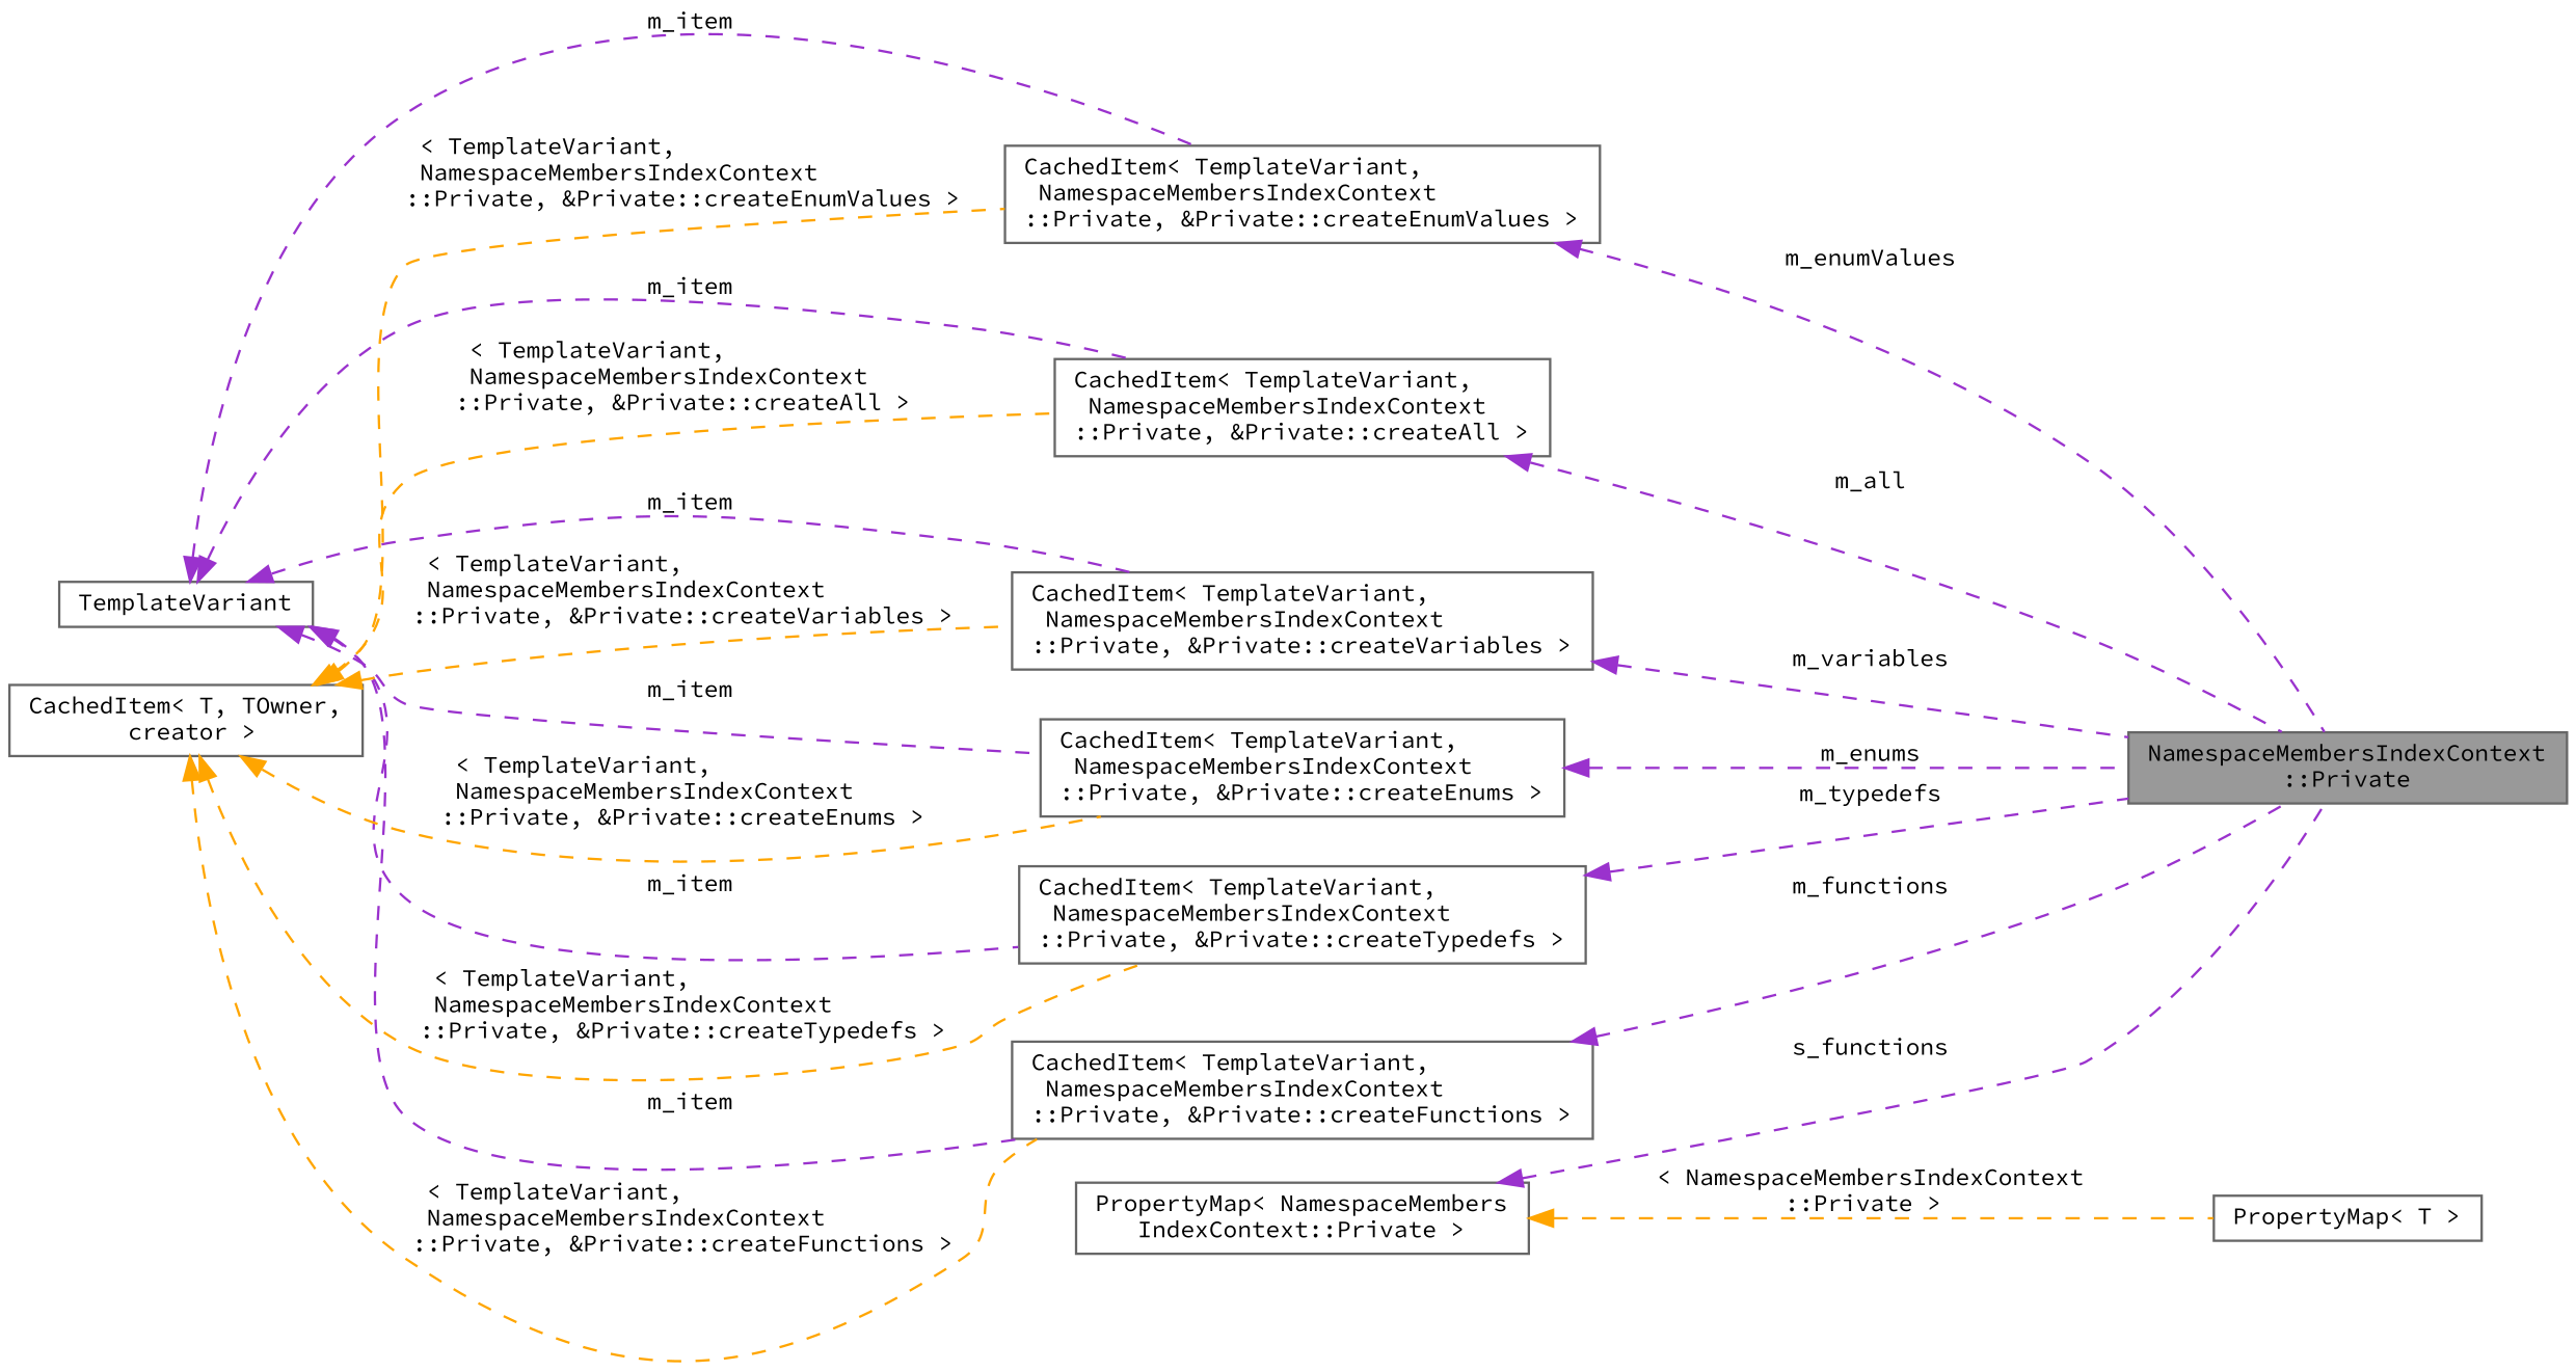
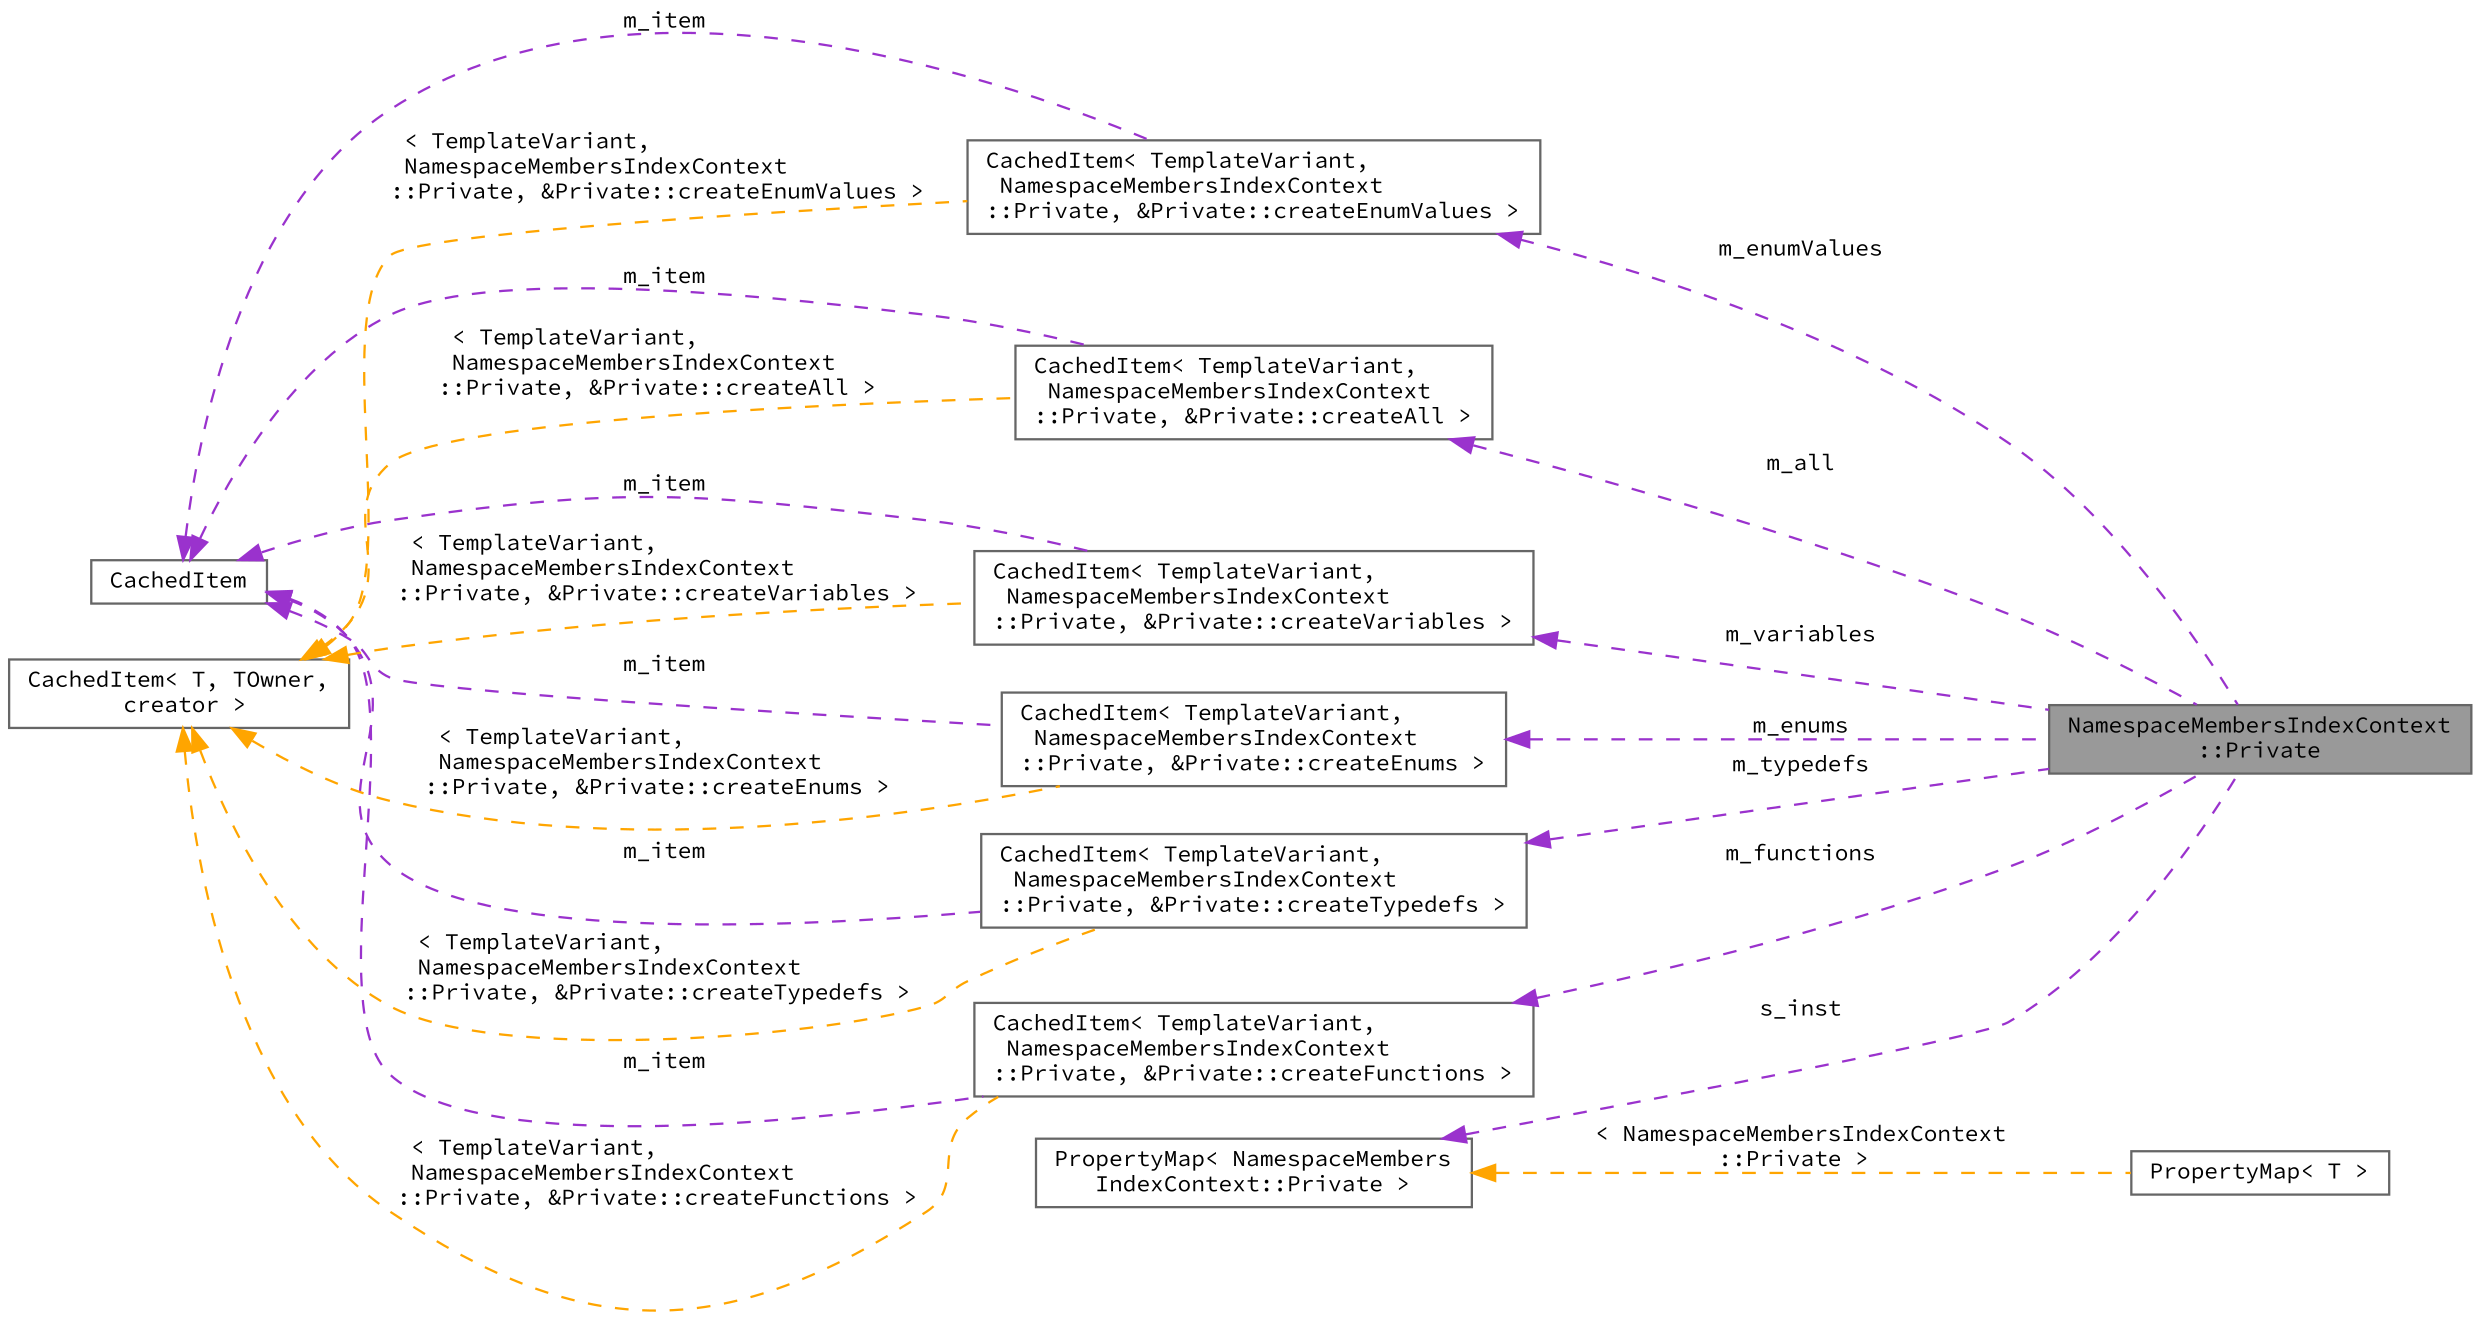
  digraph {
    fontname="Source Code Pro"
    rankdir=LR
    node [color=gray40 fillcolor=white fontname="Source Code Pro" fontsize=10 shape=box style=filled]
    edge [color=darkorchid3 dir=back fontname="Source Code Pro" fontsize=10 labelfontname=Helvetica labelfontsize=10 style=dashed]
    n1 [fillcolor=grey60 fontcolor=black height=0.2 label="NamespaceMembersIndexContext\l::Private" width=0.4]
    n2 [height=0.2 label="CachedItem\< TemplateVariant,\l NamespaceMembersIndexContext\l::Private, &Private::createAll \>" width=0.4]
-   n3 [height=0.2 label=TemplateVariant width=0.4]
+   n3 [height=0.2 label=CachedItem width=0.4]
    n4 [height=0.2 label="CachedItem\< TemplateVariant,\l NamespaceMembersIndexContext\l::Private, &Private::createFunctions \>" width=0.4]
    n5 [height=0.2 label="CachedItem\< TemplateVariant,\l NamespaceMembersIndexContext\l::Private, &Private::createVariables \>" width=0.4]
    n6 [height=0.2 label="CachedItem\< TemplateVariant,\l NamespaceMembersIndexContext\l::Private, &Private::createTypedefs \>" width=0.4]
    n7 [height=0.2 label="CachedItem\< TemplateVariant,\l NamespaceMembersIndexContext\l::Private, &Private::createEnums \>" width=0.4]
    n8 [height=0.2 label="CachedItem\< TemplateVariant,\l NamespaceMembersIndexContext\l::Private, &Private::createEnumValues \>" width=0.4]
    n9 [height=0.2 label="CachedItem\< T, TOwner,\l creator \>" width=0.4]
    n10 [height=0.2 label="PropertyMap\< NamespaceMembers\lIndexContext::Private \>" width=0.4]
    n11 [height=0.2 label="PropertyMap\< T \>" width=0.4]
    n2 -> n1 [label=" m_all"]
    n3 -> n2 [label=" m_item"]
    n3 -> n4 [label=" m_item"]
    n3 -> n5 [label=" m_item"]
    n3 -> n6 [label=" m_item"]
    n3 -> n7 [label=" m_item"]
    n3 -> n8 [label=" m_item"]
    n4 -> n1 [label=" m_functions"]
    n5 -> n1 [label=" m_variables"]
    n6 -> n1 [label=" m_typedefs"]
    n7 -> n1 [label=" m_enums"]
    n8 -> n1 [label=" m_enumValues"]
    n9 -> n2 [color=orange label=" \< TemplateVariant,\l NamespaceMembersIndexContext\l::Private, &Private::createAll \>"]
    n9 -> n4 [color=orange label=" \< TemplateVariant,\l NamespaceMembersIndexContext\l::Private, &Private::createFunctions \>"]
    n9 -> n5 [color=orange label=" \< TemplateVariant,\l NamespaceMembersIndexContext\l::Private, &Private::createVariables \>"]
    n9 -> n6 [color=orange label=" \< TemplateVariant,\l NamespaceMembersIndexContext\l::Private, &Private::createTypedefs \>"]
    n9 -> n7 [color=orange label=" \< TemplateVariant,\l NamespaceMembersIndexContext\l::Private, &Private::createEnums \>"]
    n9 -> n8 [color=orange label=" \< TemplateVariant,\l NamespaceMembersIndexContext\l::Private, &Private::createEnumValues \>"]
-   n10 -> n1 [label=" s_functions"]
+   n10 -> n1 [label=" s_inst"]
    n10 -> n11 [color=orange label=" \< NamespaceMembersIndexContext\l::Private \>"]
  }
